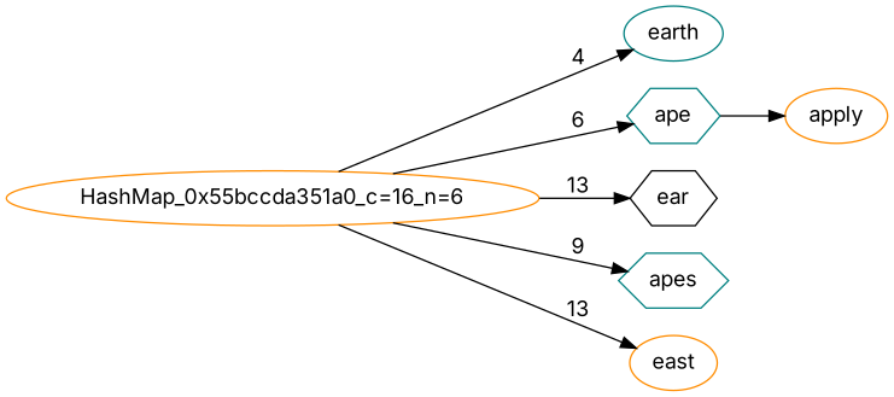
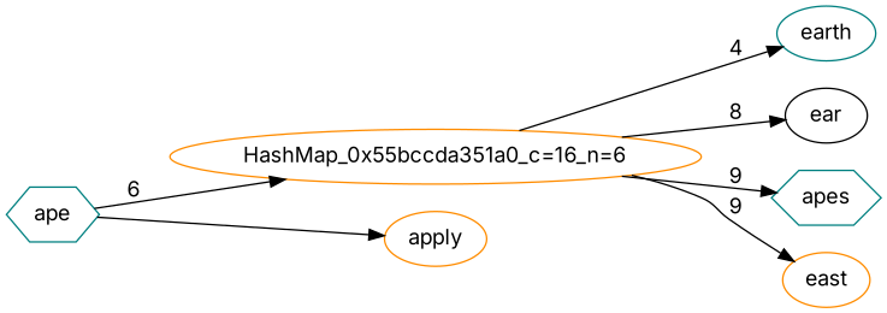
  digraph {
    fontname=Inter
    rankdir=LR
    node [color=darkorange fontname=Inter shape=ellipse]
    edge [fontname=Inter]
    n1 [label="HashMap_0x55bccda351a0_c=16_n=6"]
    earth [color=teal]
    ape [color=teal shape=hexagon]
-   ear [color=black shape=hexagon]
+   ear [color=black]
    apes [color=teal shape=hexagon]
    east
    apply
    n1 -> earth [label=4]
-   n1 -> ape [label=6]
-   n1 -> ear [label=13]
+   ape -> n1 [label=6]
+   n1 -> ear [label=8]
    n1 -> apes [label=9]
-   n1 -> east [label=13]
+   n1 -> east [label=9]
    ape -> apply
  }
